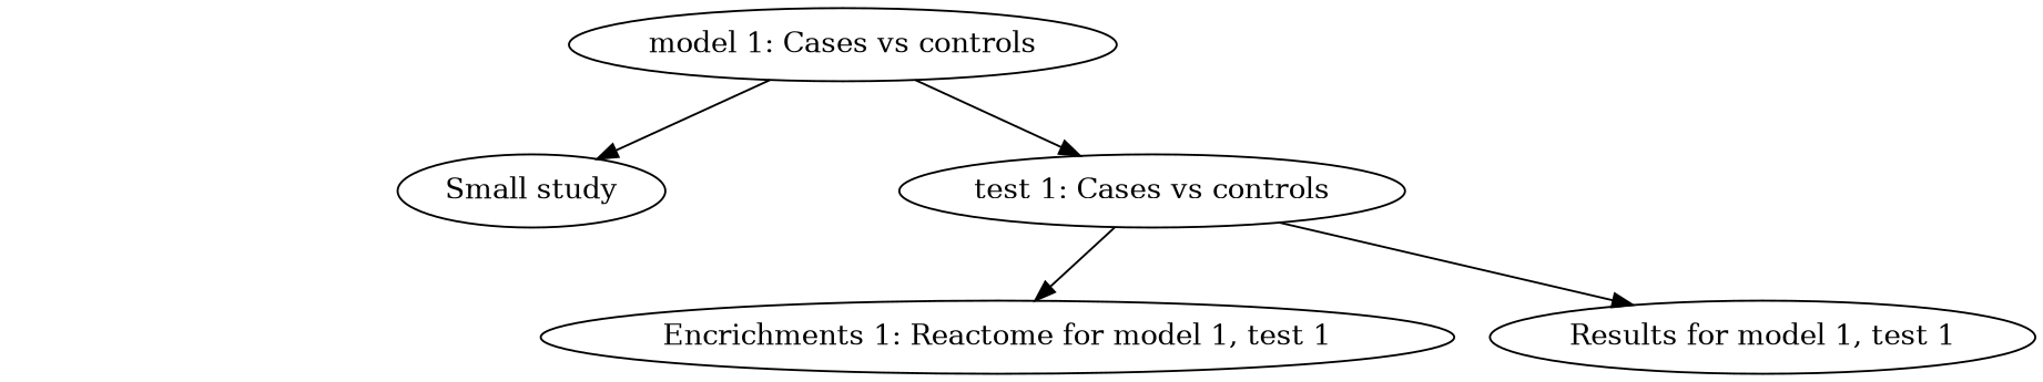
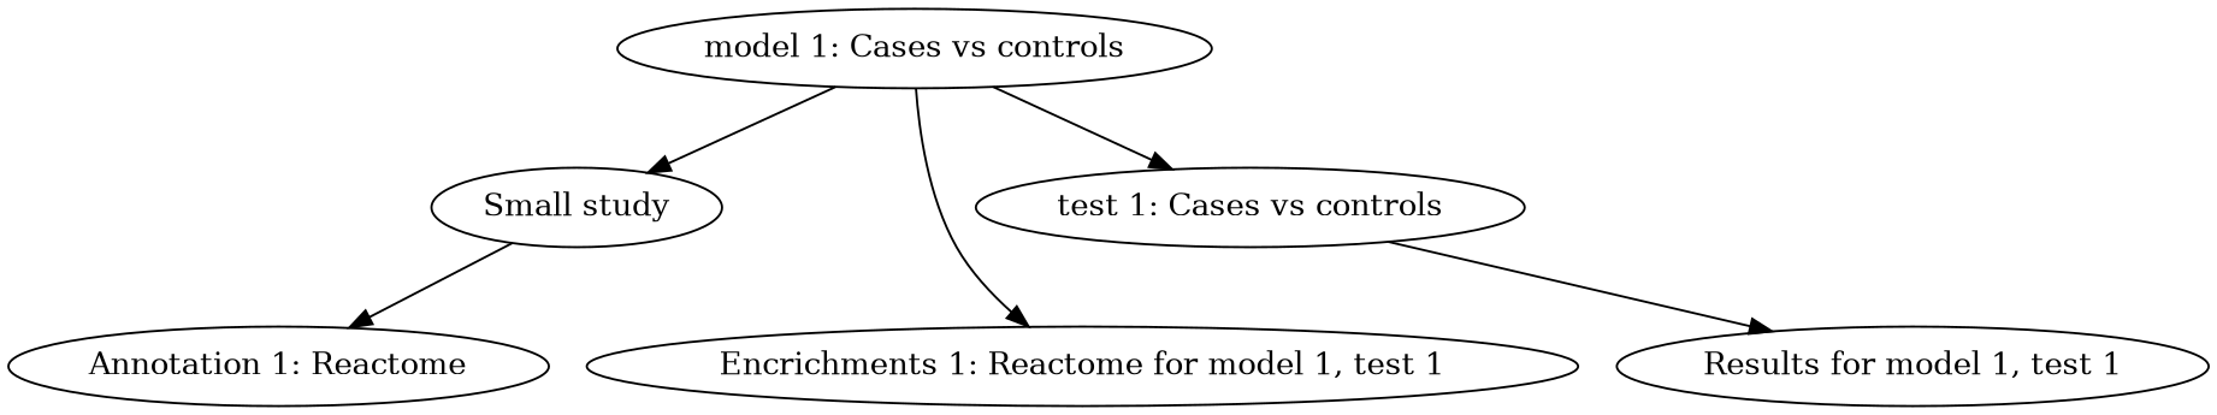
  digraph {
    "Small study"
+   "Annotation 1: Reactome"
    "model 1: Cases vs controls"
    "test 1: Cases vs controls"
    "Encrichments 1: Reactome for model 1, test 1"
    "Results for model 1, test 1"
+   "Small study" -> "Annotation 1: Reactome"
    "model 1: Cases vs controls" -> "Small study"
    "model 1: Cases vs controls" -> "test 1: Cases vs controls"
-   "test 1: Cases vs controls" -> "Encrichments 1: Reactome for model 1, test 1"
+   "model 1: Cases vs controls" -> "Encrichments 1: Reactome for model 1, test 1"
    "test 1: Cases vs controls" -> "Results for model 1, test 1"
  }
